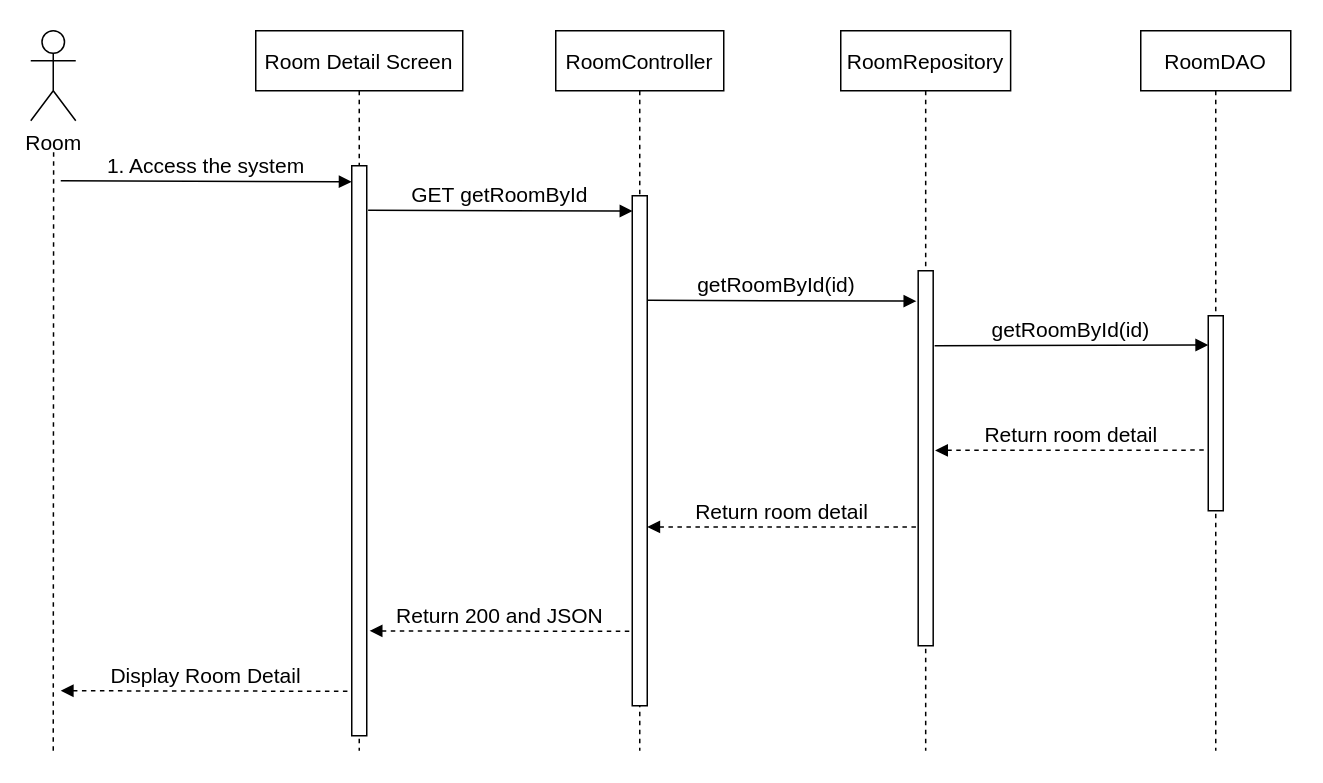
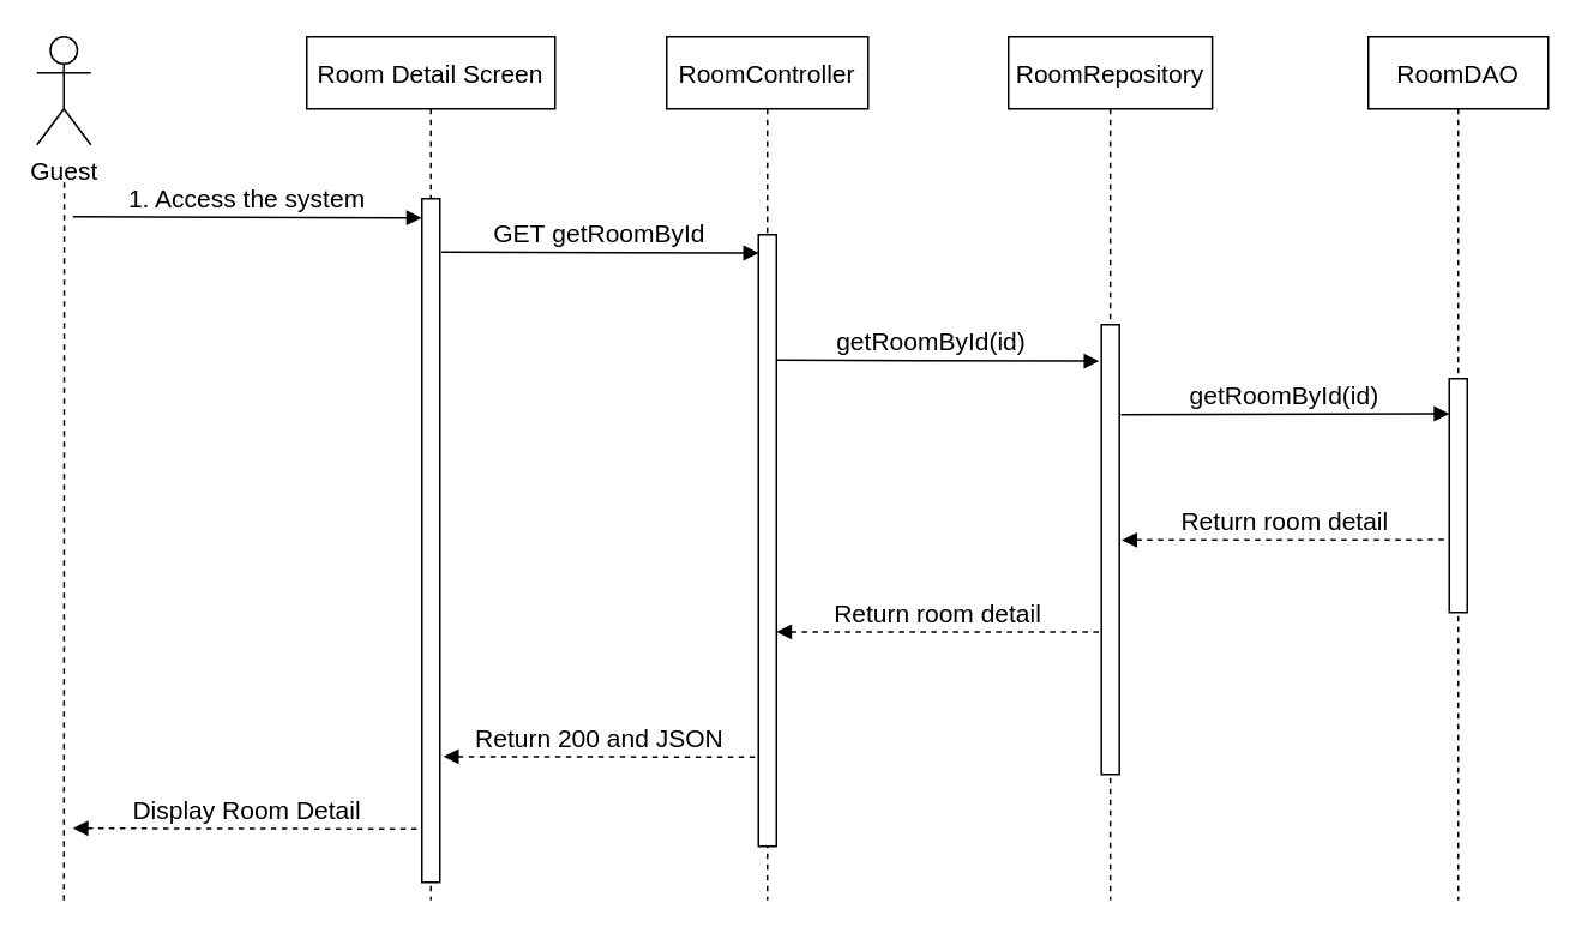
  <mxCell id="0" />
  <mxCell id="1" parent="0" />
  <mxCell id="2" value="Room Detail Screen" style="shape=umlLifeline;perimeter=lifelinePerimeter;container=1;collapsible=0;recursiveResize=0;rounded=0;shadow=0;strokeWidth=1;fontSize=14;" parent="1" vertex="1"><mxGeometry x="170" y="20" width="138" height="480" as="geometry" /></mxCell>
  <mxCell id="3" value="" style="points=[];perimeter=orthogonalPerimeter;rounded=0;shadow=0;strokeWidth=1;fontSize=14;" parent="2" vertex="1"><mxGeometry x="64" y="90" width="10" height="380" as="geometry" /></mxCell>
  <mxCell id="4" value="RoomController" style="shape=umlLifeline;perimeter=lifelinePerimeter;container=1;collapsible=0;recursiveResize=0;rounded=0;shadow=0;strokeWidth=1;fontSize=14;" parent="1" vertex="1"><mxGeometry x="370" y="20" width="112" height="480" as="geometry" /></mxCell>
  <mxCell id="5" value="" style="points=[];perimeter=orthogonalPerimeter;rounded=0;shadow=0;strokeWidth=1;fontSize=14;" parent="4" vertex="1"><mxGeometry x="51" y="110" width="10" height="340" as="geometry" /></mxCell>
- <mxCell id="6" value="Room" style="shape=umlActor;verticalLabelPosition=bottom;verticalAlign=top;html=1;outlineConnect=0;fontSize=14;" parent="1" vertex="1"><mxGeometry x="20" y="20" width="30" height="60" as="geometry" /></mxCell>
+ <mxCell id="6" value="Guest" style="shape=umlActor;verticalLabelPosition=bottom;verticalAlign=top;html=1;outlineConnect=0;fontSize=14;" parent="1" vertex="1"><mxGeometry x="20" y="20" width="30" height="60" as="geometry" /></mxCell>
  <mxCell id="7" value="" style="endArrow=none;dashed=1;html=1;rounded=0;startArrow=none;fontSize=14;" parent="1" edge="1"><mxGeometry width="50" height="50" relative="1" as="geometry"><mxPoint x="35" y="500" as="sourcePoint" /><mxPoint x="35.25" y="100" as="targetPoint" /></mxGeometry></mxCell>
  <mxCell id="8" value="1. Access the system" style="verticalAlign=bottom;endArrow=block;entryX=-0.007;entryY=0.028;shadow=0;strokeWidth=1;entryDx=0;entryDy=0;entryPerimeter=0;fontSize=14;" parent="1" target="3" edge="1"><mxGeometry relative="1" as="geometry"><mxPoint x="40" y="120" as="sourcePoint" /><mxPoint x="210" y="120" as="targetPoint" /></mxGeometry></mxCell>
  <mxCell id="9" value="GET getRoomById" style="verticalAlign=bottom;endArrow=block;shadow=0;strokeWidth=1;entryX=0.016;entryY=0.03;entryDx=0;entryDy=0;entryPerimeter=0;exitX=1.094;exitY=0.078;exitDx=0;exitDy=0;exitPerimeter=0;fontSize=14;" parent="1" source="3" target="5" edge="1"><mxGeometry relative="1" as="geometry"><mxPoint x="240" y="130" as="sourcePoint" /><mxPoint x="410" y="129" as="targetPoint" /></mxGeometry></mxCell>
  <mxCell id="10" value="RoomRepository" style="shape=umlLifeline;perimeter=lifelinePerimeter;container=1;collapsible=0;recursiveResize=0;rounded=0;shadow=0;strokeWidth=1;fontSize=14;" parent="1" vertex="1"><mxGeometry x="560" y="20" width="113.25" height="480" as="geometry" /></mxCell>
  <mxCell id="11" value="" style="points=[];perimeter=orthogonalPerimeter;rounded=0;shadow=0;strokeWidth=1;fontSize=14;" parent="10" vertex="1"><mxGeometry x="51.63" y="160" width="10" height="250" as="geometry" /></mxCell>
  <mxCell id="12" value="RoomDAO" style="shape=umlLifeline;perimeter=lifelinePerimeter;container=1;collapsible=0;recursiveResize=0;rounded=0;shadow=0;strokeWidth=1;fontSize=14;" parent="1" vertex="1"><mxGeometry x="760" y="20" width="100" height="480" as="geometry" /></mxCell>
  <mxCell id="13" value="" style="points=[];perimeter=orthogonalPerimeter;rounded=0;shadow=0;strokeWidth=1;fontSize=14;" parent="12" vertex="1"><mxGeometry x="45" y="190" width="10" height="130" as="geometry" /></mxCell>
  <mxCell id="14" value="getRoomById(id)  " style="verticalAlign=bottom;endArrow=block;shadow=0;strokeWidth=1;exitX=1.021;exitY=0.205;exitDx=0;exitDy=0;exitPerimeter=0;entryX=-0.12;entryY=0.081;entryDx=0;entryDy=0;entryPerimeter=0;fontSize=14;" parent="1" target="11" edge="1" source="5"><mxGeometry relative="1" as="geometry"><mxPoint x="424.51" y="199.8" as="sourcePoint" /><mxPoint x="598.75" y="180" as="targetPoint" /></mxGeometry></mxCell>
  <mxCell id="15" value="getRoomById(id)" style="verticalAlign=bottom;endArrow=block;shadow=0;strokeWidth=1;exitX=1.097;exitY=0.2;exitDx=0;exitDy=0;exitPerimeter=0;entryX=0;entryY=0.15;entryDx=0;entryDy=0;entryPerimeter=0;fontSize=14;" parent="1" source="11" target="13" edge="1"><mxGeometry relative="1" as="geometry"><mxPoint x="628.75" y="199.72" as="sourcePoint" /><mxPoint x="808.75" y="200" as="targetPoint" /></mxGeometry></mxCell>
  <mxCell id="16" value="Return room detail" style="verticalAlign=bottom;endArrow=none;shadow=0;strokeWidth=1;entryX=-0.102;entryY=0.689;entryDx=0;entryDy=0;entryPerimeter=0;endFill=0;startArrow=block;startFill=1;dashed=1;exitX=1.126;exitY=0.479;exitDx=0;exitDy=0;exitPerimeter=0;fontSize=14;" parent="1" source="11" target="13" edge="1"><mxGeometry relative="1" as="geometry"><mxPoint x="628.75" y="281" as="sourcePoint" /><mxPoint x="808.89" y="250.16" as="targetPoint" /></mxGeometry></mxCell>
  <mxCell id="17" value="Return room detail" style="verticalAlign=bottom;endArrow=none;shadow=0;strokeWidth=1;endFill=0;startArrow=block;startFill=1;dashed=1;entryX=-0.079;entryY=0.683;entryDx=0;entryDy=0;entryPerimeter=0;fontSize=14;" parent="1" source="5" target="11" edge="1"><mxGeometry relative="1" as="geometry"><mxPoint x="430" y="350" as="sourcePoint" /><mxPoint x="618.2" y="290" as="targetPoint" /></mxGeometry></mxCell>
  <mxCell id="18" value="Return 200 and JSON" style="verticalAlign=bottom;endArrow=none;shadow=0;strokeWidth=1;entryX=-0.049;entryY=0.854;entryDx=0;entryDy=0;entryPerimeter=0;endFill=0;startArrow=block;startFill=1;dashed=1;exitX=1.19;exitY=0.816;exitDx=0;exitDy=0;exitPerimeter=0;fontSize=14;" parent="1" source="3" target="5" edge="1"><mxGeometry relative="1" as="geometry"><mxPoint x="230" y="330" as="sourcePoint" /><mxPoint x="419.45" y="330" as="targetPoint" /></mxGeometry></mxCell>
  <mxCell id="19" value="Display Room Detail" style="verticalAlign=bottom;endArrow=none;shadow=0;strokeWidth=1;entryX=-0.034;entryY=0.922;entryDx=0;entryDy=0;entryPerimeter=0;endFill=0;startArrow=block;startFill=1;dashed=1;fontSize=14;" parent="1" target="3" edge="1"><mxGeometry relative="1" as="geometry"><mxPoint x="40" y="460" as="sourcePoint" /><mxPoint x="229.45" y="340" as="targetPoint" /></mxGeometry></mxCell>
